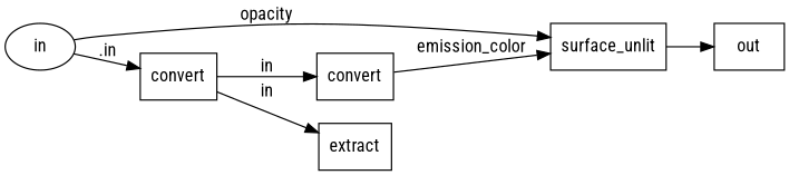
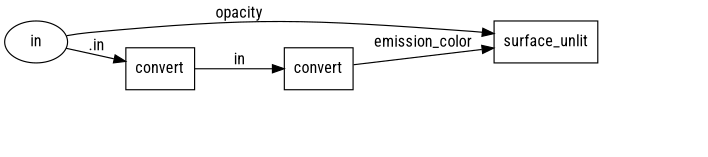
  digraph {
    fontname="Roboto Condensed"
    rankdir=LR
    node [fontname="Roboto Condensed" shape=box]
    edge [fontname="Roboto Condensed"]
    n1 [label=surface_unlit]
-   n2 [label=out]
    n3 [label=convert]
    n4 [label=convert]
-   n5 [label=extract]
    n6 [label=in shape=ellipse]
-   n1 -> n2
    n3 -> n1 [label=emission_color]
    n4 -> n3 [label=in]
-   n4 -> n5 [label=in]
    n6 -> n1 [label=opacity]
    n6 -> n4 [label=".in"]
  }
